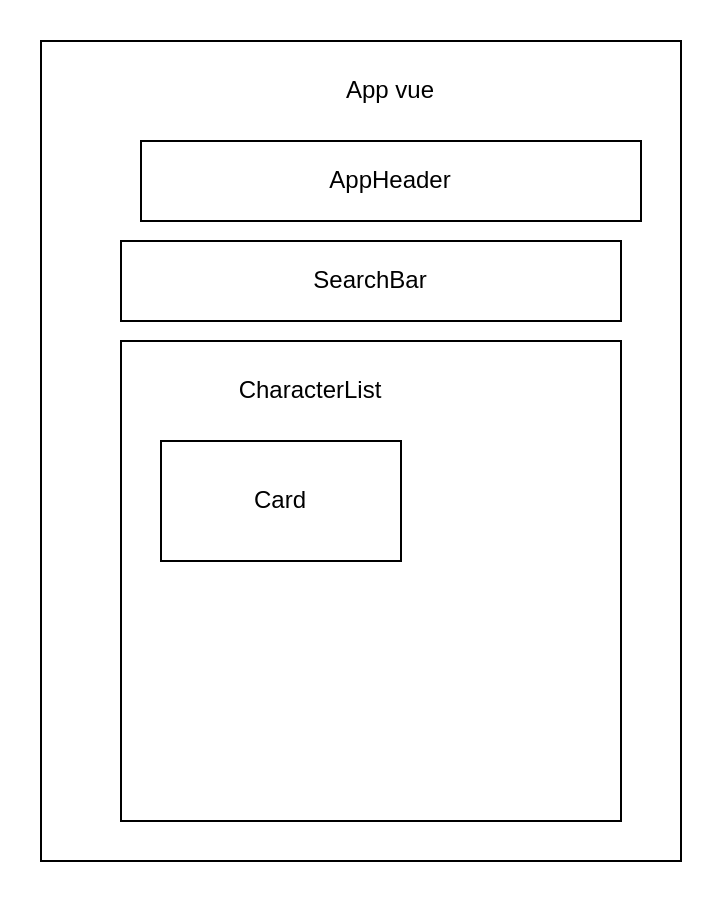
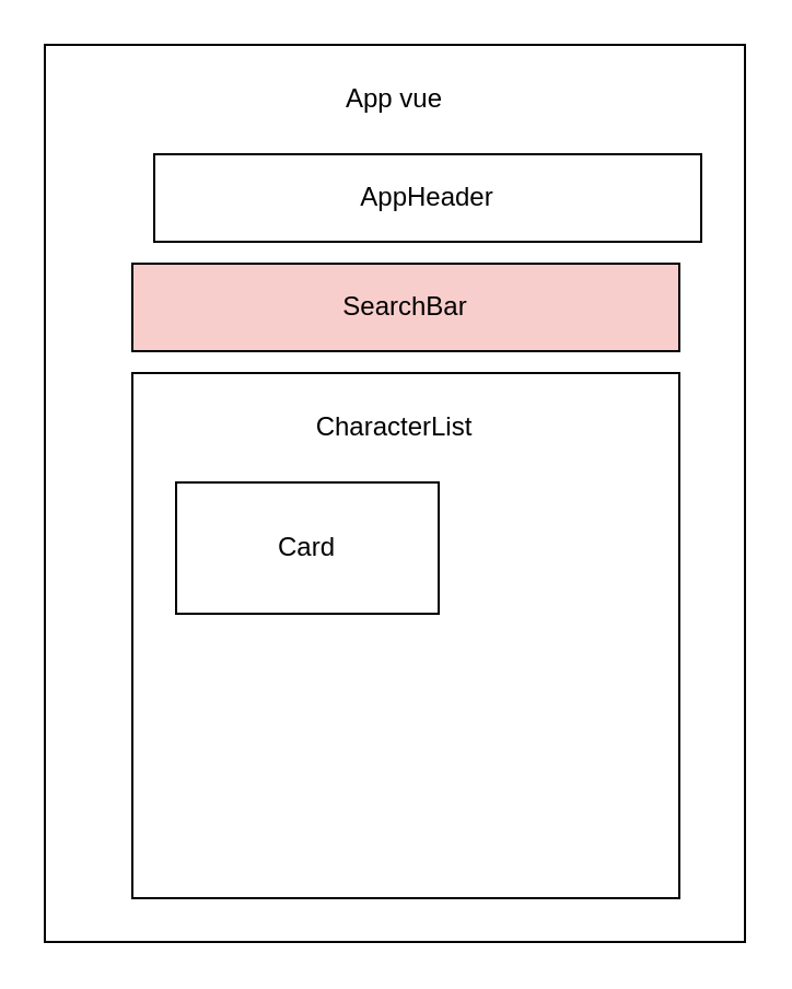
  <mxCell id="0" />
  <mxCell id="1" parent="0" />
  <mxCell id="2" value="" style="rounded=0;whiteSpace=wrap;html=1;" vertex="1" parent="1"><mxGeometry x="20" y="20" width="320" height="410" as="geometry" /></mxCell>
- <mxCell id="3" value="App vue" style="text;html=1;strokeColor=none;fillColor=none;align=center;verticalAlign=middle;whiteSpace=wrap;rounded=0;" vertex="1" parent="1"><mxGeometry x="165" y="30" width="60" height="30" as="geometry" /></mxCell>
+ <mxCell id="3" value="App vue" style="text;html=1;strokeColor=none;fillColor=none;align=center;verticalAlign=middle;whiteSpace=wrap;rounded=0;" vertex="1" parent="1"><mxGeometry x="150" y="30" width="60" height="30" as="geometry" /></mxCell>
  <mxCell id="4" value="AppHeader" style="rounded=0;whiteSpace=wrap;html=1;" vertex="1" parent="1"><mxGeometry x="70" y="70" width="250" height="40" as="geometry" /></mxCell>
  <mxCell id="5" value="" style="rounded=0;whiteSpace=wrap;html=1;" vertex="1" parent="1"><mxGeometry x="60" y="170" width="250" height="240" as="geometry" /></mxCell>
- <mxCell id="6" value="CharacterList" style="text;html=1;strokeColor=none;fillColor=none;align=center;verticalAlign=middle;whiteSpace=wrap;rounded=0;" vertex="1" parent="1"><mxGeometry x="125" y="180" width="60" height="30" as="geometry" /></mxCell>
- <mxCell id="7" value="SearchBar" style="rounded=0;whiteSpace=wrap;html=1;" vertex="1" parent="1"><mxGeometry x="60" y="120" width="250" height="40" as="geometry" /></mxCell>
+ <mxCell id="6" value="CharacterList" style="text;html=1;strokeColor=none;fillColor=none;align=center;verticalAlign=middle;whiteSpace=wrap;rounded=0;" vertex="1" parent="1"><mxGeometry x="150" y="180" width="60" height="30" as="geometry" /></mxCell>
+ <mxCell id="7" value="SearchBar" style="rounded=0;whiteSpace=wrap;html=1;fillColor=#f8cecc;" vertex="1" parent="1"><mxGeometry x="60" y="120" width="250" height="40" as="geometry" /></mxCell>
  <mxCell id="8" value="Card" style="rounded=0;whiteSpace=wrap;html=1;" vertex="1" parent="1"><mxGeometry x="80" y="220" width="120" height="60" as="geometry" /></mxCell>
